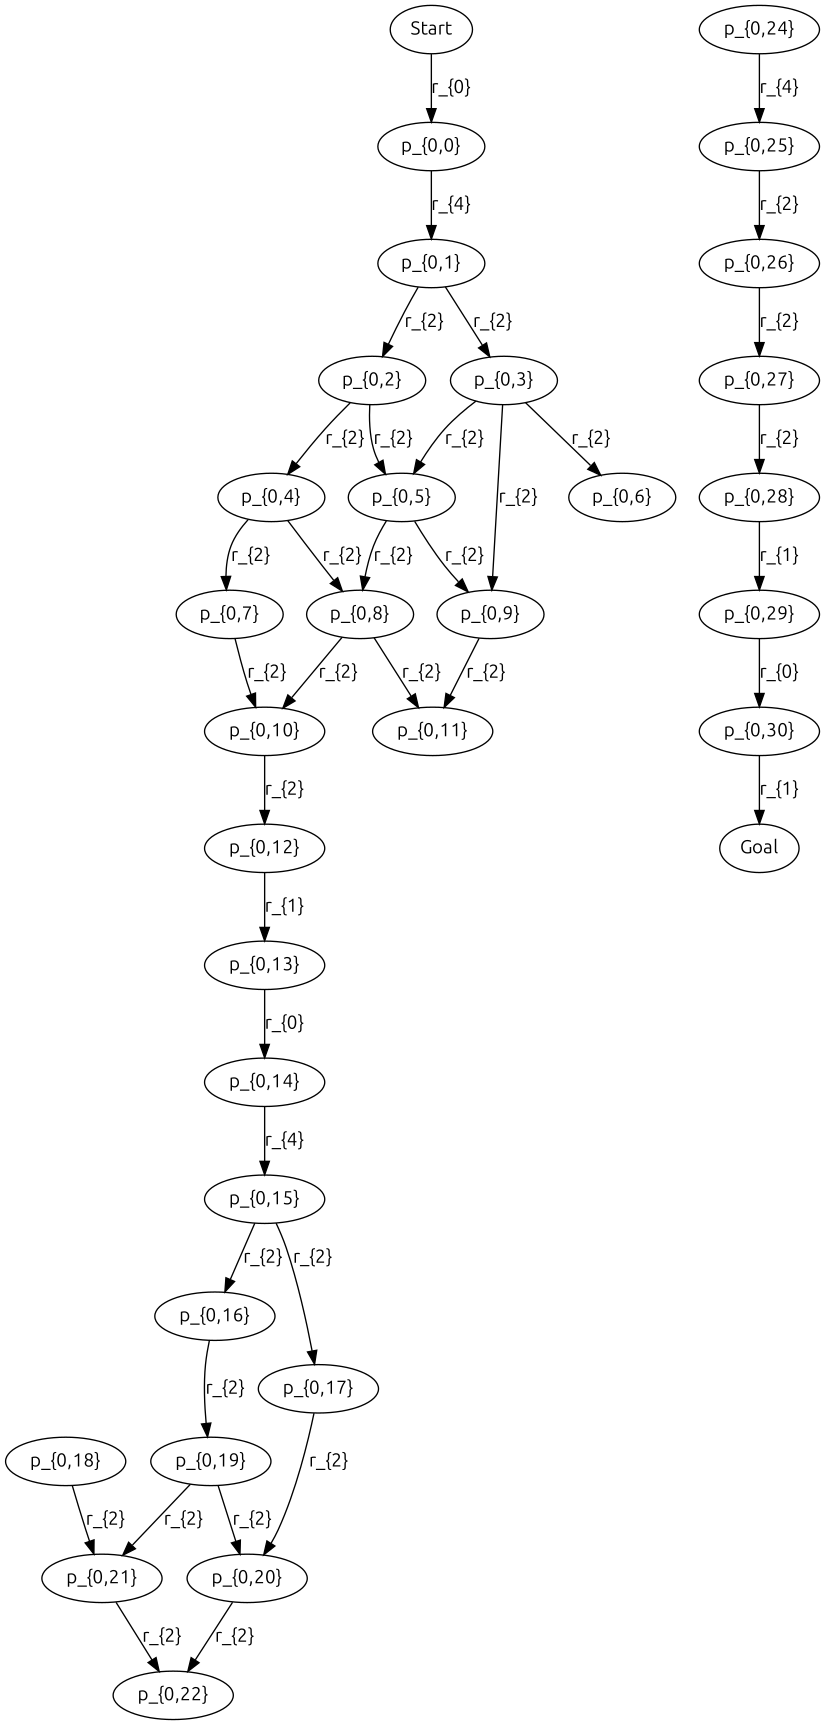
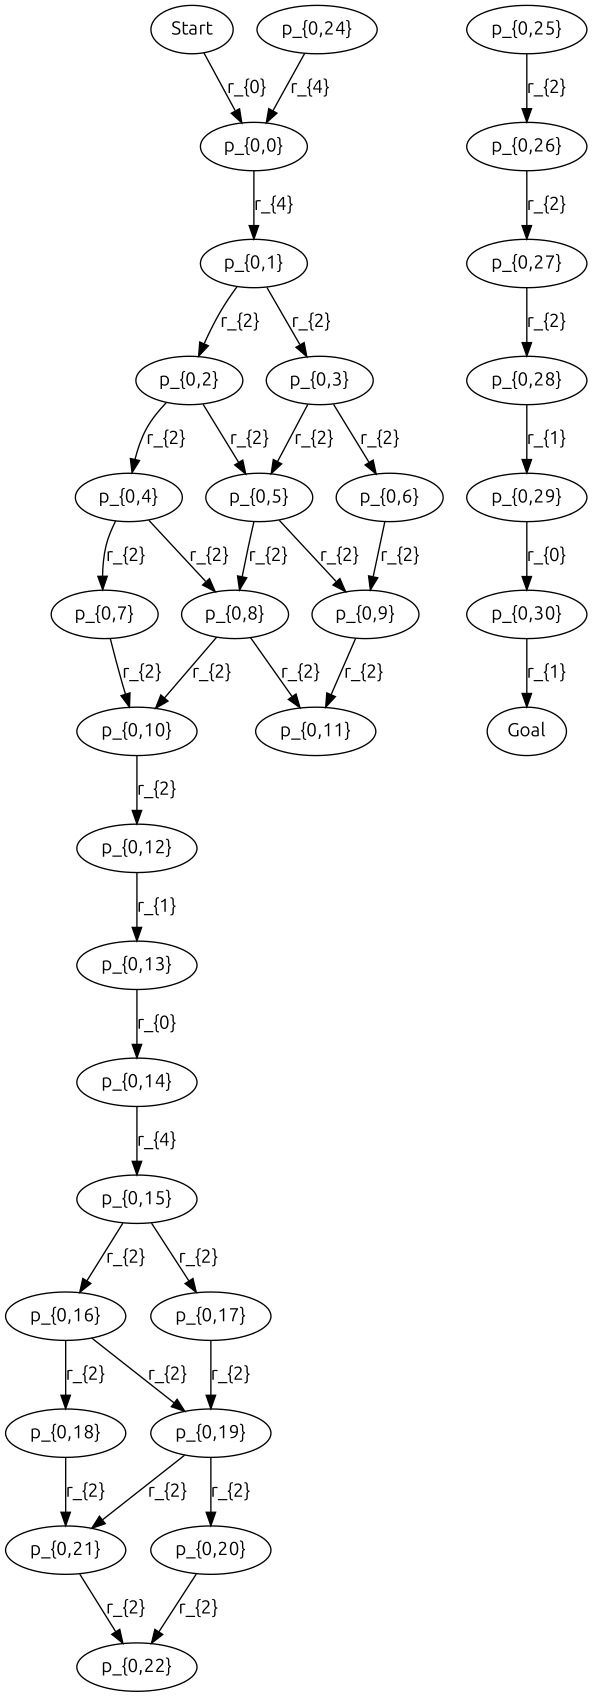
  digraph {
    fontname=Ubuntu
    node [fontname=Ubuntu shape=ellipse]
    edge [fontname=Ubuntu]
    n1 [label=Start]
    n2 [label="p_{0,0}"]
    n3 [label="p_{0,1}"]
    n4 [label="p_{0,2}"]
    n5 [label="p_{0,3}"]
    n6 [label="p_{0,4}"]
    n7 [label="p_{0,5}"]
    n8 [label="p_{0,6}"]
    n9 [label="p_{0,7}"]
    n10 [label="p_{0,8}"]
    n11 [label="p_{0,9}"]
    n12 [label="p_{0,10}"]
    n13 [label="p_{0,11}"]
    n14 [label="p_{0,12}"]
    n15 [label="p_{0,13}"]
    n16 [label="p_{0,14}"]
    n17 [label="p_{0,15}"]
    n18 [label="p_{0,16}"]
    n19 [label="p_{0,17}"]
    n20 [label="p_{0,18}"]
    n21 [label="p_{0,19}"]
    n22 [label="p_{0,21}"]
    n23 [label="p_{0,20}"]
    n24 [label="p_{0,22}"]
    n25 [label="p_{0,24}"]
    n26 [label="p_{0,25}"]
    n27 [label="p_{0,26}"]
    n28 [label="p_{0,27}"]
    n29 [label="p_{0,28}"]
    n30 [label="p_{0,29}"]
    n31 [label="p_{0,30}"]
    n32 [label=Goal]
    n1 -> n2 [label="r_{0}"]
    n2 -> n3 [label="r_{4}"]
    n3 -> n4 [label="r_{2}"]
    n3 -> n5 [label="r_{2}"]
    n4 -> n6 [label="r_{2}"]
    n4 -> n7 [label="r_{2}"]
    n5 -> n7 [label="r_{2}"]
    n5 -> n8 [label="r_{2}"]
    n6 -> n9 [label="r_{2}"]
    n6 -> n10 [label="r_{2}"]
    n7 -> n10 [label="r_{2}"]
    n7 -> n11 [label="r_{2}"]
-   n5 -> n11 [label="r_{2}"]
+   n8 -> n11 [label="r_{2}"]
    n9 -> n12 [label="r_{2}"]
    n10 -> n12 [label="r_{2}"]
    n10 -> n13 [label="r_{2}"]
    n11 -> n13 [label="r_{2}"]
    n12 -> n14 [label="r_{2}"]
    n14 -> n15 [label="r_{1}"]
    n15 -> n16 [label="r_{0}"]
    n16 -> n17 [label="r_{4}"]
    n17 -> n18 [label="r_{2}"]
    n17 -> n19 [label="r_{2}"]
+   n18 -> n20 [label="r_{2}"]
    n18 -> n21 [label="r_{2}"]
-   n19 -> n23 [label="r_{2}"]
+   n19 -> n21 [label="r_{2}"]
    n20 -> n22 [label="r_{2}"]
    n21 -> n22 [label="r_{2}"]
    n21 -> n23 [label="r_{2}"]
    n22 -> n24 [label="r_{2}"]
    n23 -> n24 [label="r_{2}"]
-   n25 -> n26 [label="r_{4}"]
+   n25 -> n2 [label="r_{4}"]
    n26 -> n27 [label="r_{2}"]
    n27 -> n28 [label="r_{2}"]
    n28 -> n29 [label="r_{2}"]
    n29 -> n30 [label="r_{1}"]
    n30 -> n31 [label="r_{0}"]
    n31 -> n32 [label="r_{1}"]
  }
